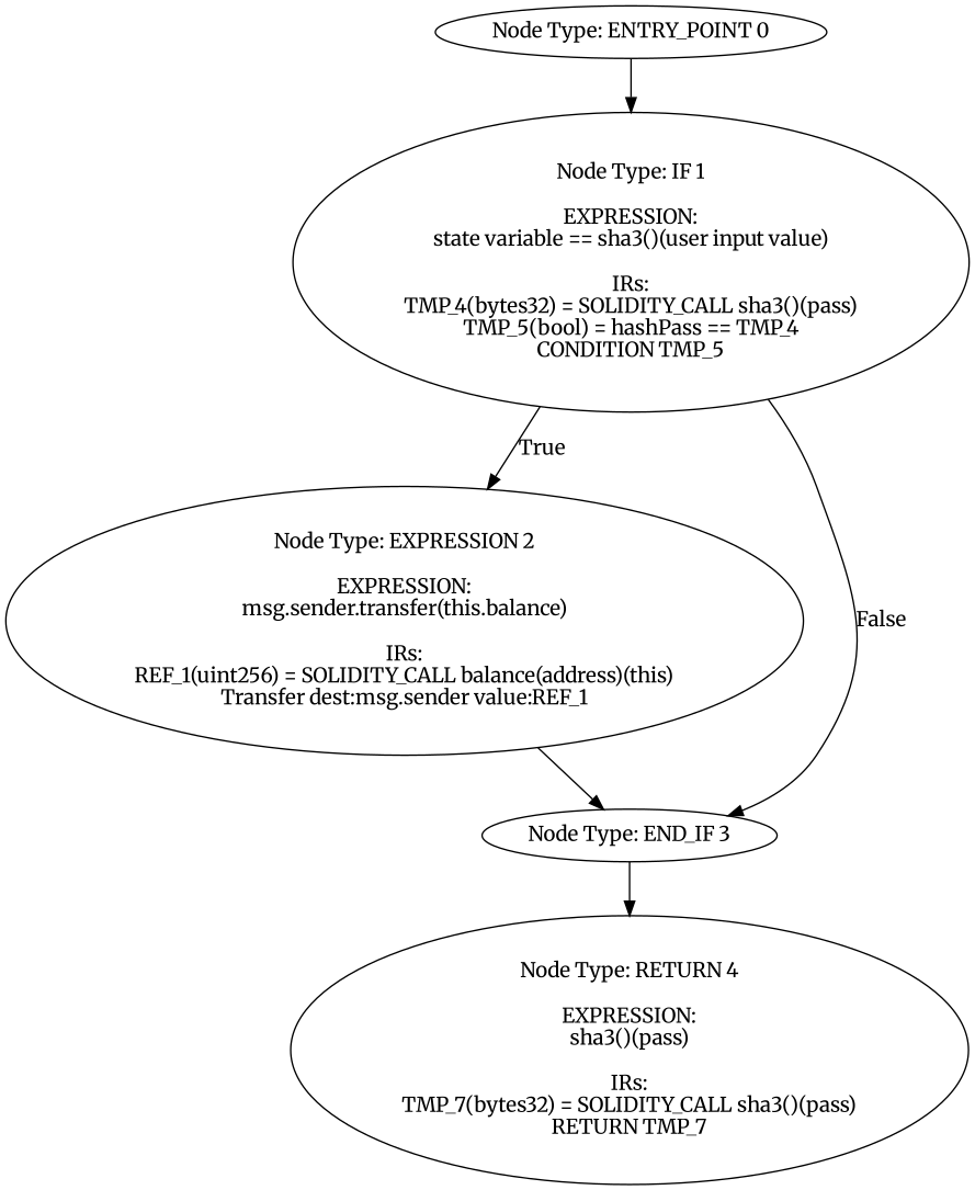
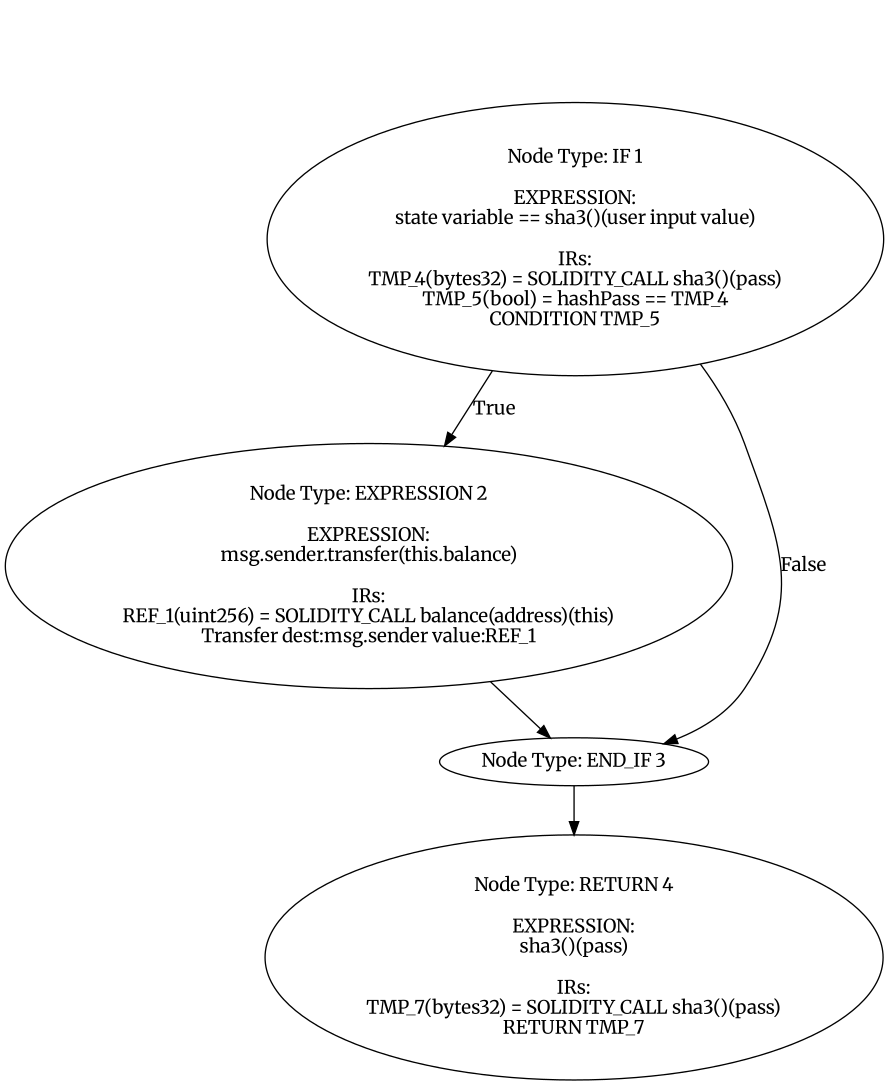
  digraph {
    fontname=Merriweather
    node [fontname=Merriweather]
    edge [fontname=Merriweather]
-   n1 [label="Node Type: ENTRY_POINT 0\n"]
    n2 [label="Node Type: IF 1\n\nEXPRESSION:\nstate variable == sha3()(user input value)\n\nIRs:\nTMP_4(bytes32) = SOLIDITY_CALL sha3()(pass)\nTMP_5(bool) = hashPass == TMP_4\nCONDITION TMP_5"]
    n3 [label="Node Type: EXPRESSION 2\n\nEXPRESSION:\nmsg.sender.transfer(this.balance)\n\nIRs:\nREF_1(uint256) = SOLIDITY_CALL balance(address)(this)\nTransfer dest:msg.sender value:REF_1"]
    n4 [label="Node Type: END_IF 3\n"]
    n5 [label="Node Type: RETURN 4\n\nEXPRESSION:\nsha3()(pass)\n\nIRs:\nTMP_7(bytes32) = SOLIDITY_CALL sha3()(pass)\nRETURN TMP_7"]
-   n1 -> n2
    n2 -> n3 [label=True]
    n2 -> n4 [label=False]
    n3 -> n4
    n4 -> n5
  }
